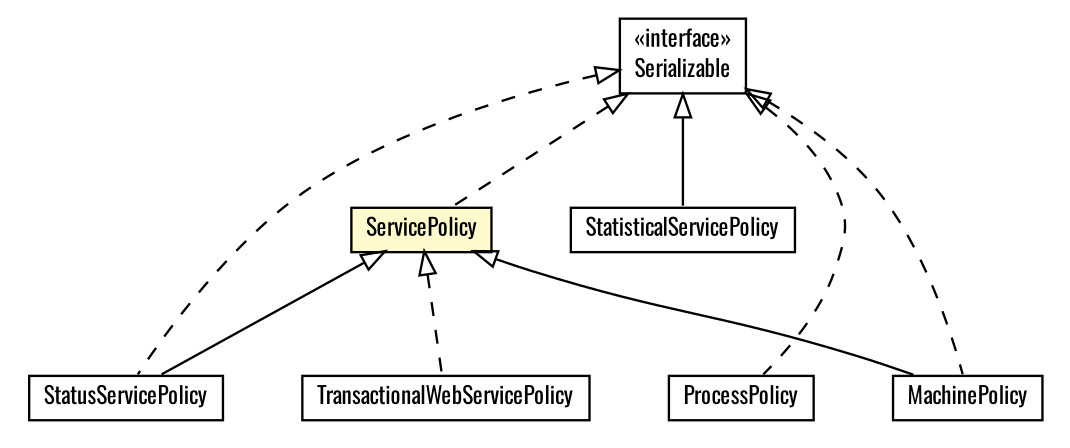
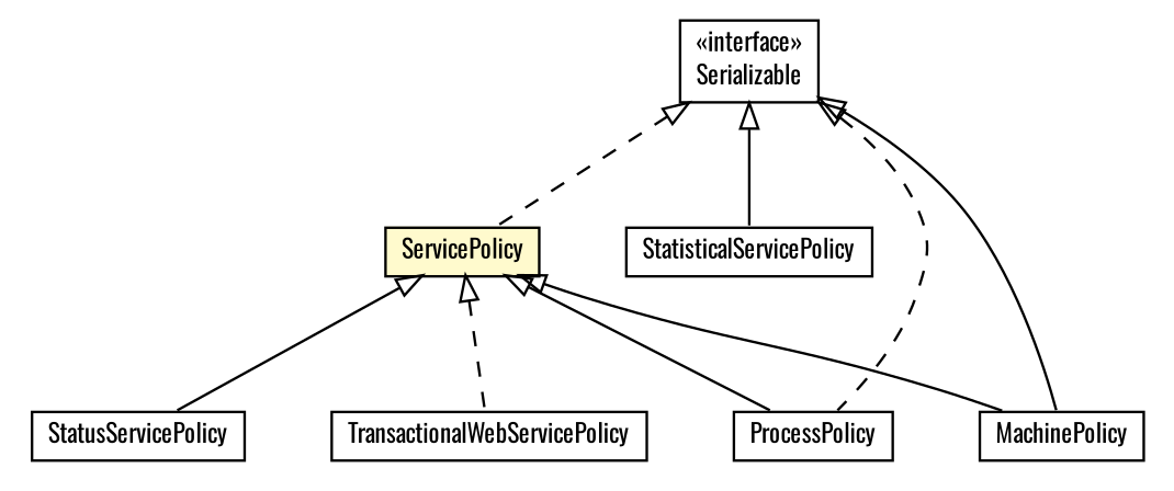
  digraph {
    fontname=Oswald
    nodesep=0.25
    ranksep=0.5
    node [fontcolor=black fontname=Oswald fontsize=10.0 shape=plaintext]
    edge [arrowtail=empty dir=back fontname=Oswald fontsize=10 headport=p labelfontname=arial labelfontsize=10 style=dashed tailport=p]
    n1 [label=<<table title="org.miloss.fgsms.services.interfaces.policyconfiguration.TransactionalWebServicePolicy" border="0" cellborder="1" cellspacing="0" cellpadding="2" port="p" href="./TransactionalWebServicePolicy.html"> 		<tr><td><table border="0" cellspacing="0" cellpadding="1"> <tr><td align="center" balign="center"> TransactionalWebServicePolicy </td></tr> 		</table></td></tr> 		</table>>]
    n2 [label=<<table title="org.miloss.fgsms.services.interfaces.policyconfiguration.StatusServicePolicy" border="0" cellborder="1" cellspacing="0" cellpadding="2" port="p" href="./StatusServicePolicy.html"> 		<tr><td><table border="0" cellspacing="0" cellpadding="1"> <tr><td align="center" balign="center"> StatusServicePolicy </td></tr> 		</table></td></tr> 		</table>>]
    n3 [label=<<table title="org.miloss.fgsms.services.interfaces.policyconfiguration.StatisticalServicePolicy" border="0" cellborder="1" cellspacing="0" cellpadding="2" port="p" href="./StatisticalServicePolicy.html"> 		<tr><td><table border="0" cellspacing="0" cellpadding="1"> <tr><td align="center" balign="center"> StatisticalServicePolicy </td></tr> 		</table></td></tr> 		</table>>]
    n4 [label=<<table title="org.miloss.fgsms.services.interfaces.policyconfiguration.ServicePolicy" border="0" cellborder="1" cellspacing="0" cellpadding="2" port="p" bgcolor="lemonChiffon" href="./ServicePolicy.html"> 		<tr><td><table border="0" cellspacing="0" cellpadding="1"> <tr><td align="center" balign="center"> ServicePolicy </td></tr> 		</table></td></tr> 		</table>>]
    n5 [label=<<table title="org.miloss.fgsms.services.interfaces.policyconfiguration.ProcessPolicy" border="0" cellborder="1" cellspacing="0" cellpadding="2" port="p" href="./ProcessPolicy.html"> 		<tr><td><table border="0" cellspacing="0" cellpadding="1"> <tr><td align="center" balign="center"> ProcessPolicy </td></tr> 		</table></td></tr> 		</table>>]
    n6 [label=<<table title="org.miloss.fgsms.services.interfaces.policyconfiguration.MachinePolicy" border="0" cellborder="1" cellspacing="0" cellpadding="2" port="p" href="./MachinePolicy.html"> 		<tr><td><table border="0" cellspacing="0" cellpadding="1"> <tr><td align="center" balign="center"> MachinePolicy </td></tr> 		</table></td></tr> 		</table>>]
    n7 [label=<<table title="java.io.Serializable" border="0" cellborder="1" cellspacing="0" cellpadding="2" port="p" href="http://java.sun.com/j2se/1.4.2/docs/api/java/io/Serializable.html"> 		<tr><td><table border="0" cellspacing="0" cellpadding="1"> <tr><td align="center" balign="center"> &#171;interface&#187; </td></tr> <tr><td align="center" balign="center"> Serializable </td></tr> 		</table></td></tr> 		</table>>]
    n4 -> n1
    n4 -> n2 [style=""]
+   n4 -> n5 [style=""]
    n4 -> n6 [style=""]
-   n7 -> n2
    n7 -> n3 [style=solid]
    n7 -> n4
    n7 -> n5
-   n7 -> n6
+   n7 -> n6 [style=solid]
  }
